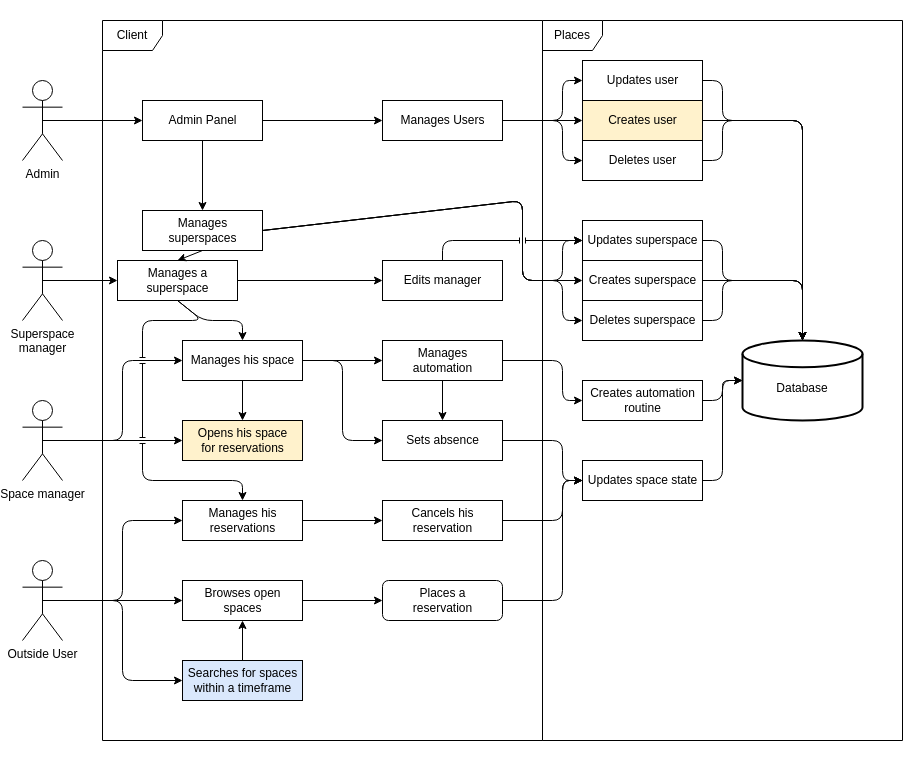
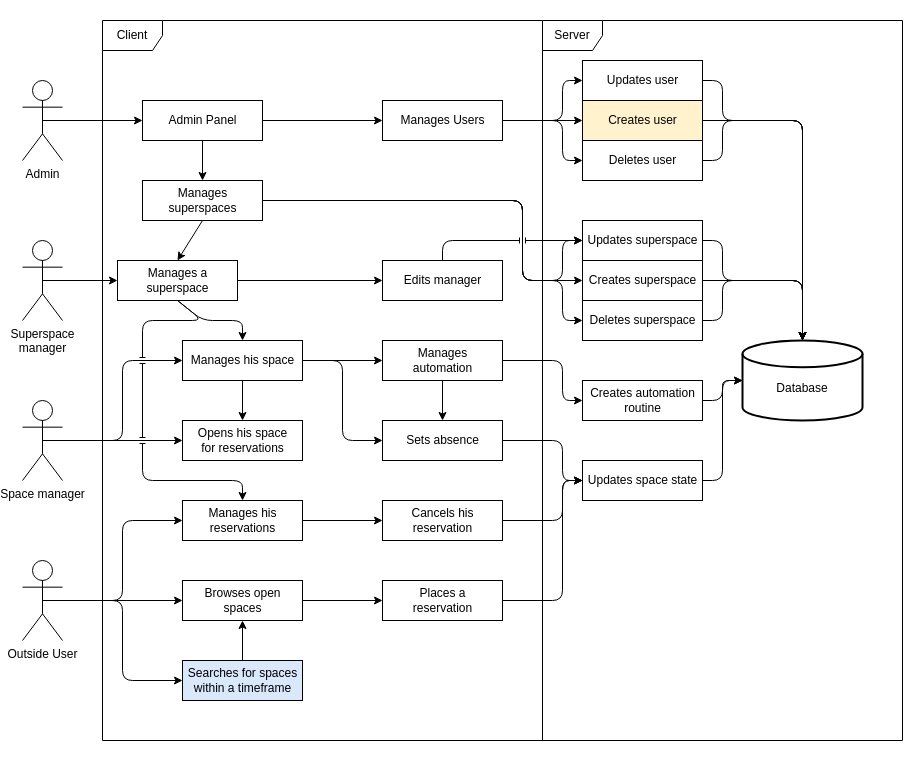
  <mxCell id="0" />
  <mxCell id="1" parent="0" />
  <mxCell id="2" style="edgeStyle=none;html=1;exitX=0.5;exitY=0.5;exitDx=0;exitDy=0;exitPerimeter=0;entryX=0;entryY=0.5;entryDx=0;entryDy=0;" edge="1" parent="1" source="5" target="19"><mxGeometry relative="1" as="geometry"><Array as="points"><mxPoint x="120" y="600" /><mxPoint x="120" y="520" /></Array></mxGeometry></mxCell>
  <mxCell id="3" style="edgeStyle=none;html=1;exitX=0.5;exitY=0.5;exitDx=0;exitDy=0;exitPerimeter=0;entryX=0;entryY=0.5;entryDx=0;entryDy=0;" edge="1" parent="1" source="5" target="17"><mxGeometry relative="1" as="geometry"><Array as="points"><mxPoint x="120" y="600" /><mxPoint x="120" y="680" /></Array></mxGeometry></mxCell>
  <mxCell id="4" style="edgeStyle=none;html=1;exitX=0.5;exitY=0.5;exitDx=0;exitDy=0;exitPerimeter=0;entryX=0;entryY=0.5;entryDx=0;entryDy=0;" edge="1" parent="1" source="5" target="15"><mxGeometry relative="1" as="geometry" /></mxCell>
  <mxCell id="5" value="Outside User" style="shape=umlActor;verticalLabelPosition=bottom;verticalAlign=top;html=1;" vertex="1" parent="1"><mxGeometry x="20" y="560" width="40" height="80" as="geometry" /></mxCell>
  <mxCell id="6" style="edgeStyle=none;html=1;exitX=0.5;exitY=0.5;exitDx=0;exitDy=0;exitPerimeter=0;entryX=0;entryY=0.5;entryDx=0;entryDy=0;" edge="1" parent="1" source="8" target="24"><mxGeometry relative="1" as="geometry" /></mxCell>
  <mxCell id="7" style="edgeStyle=none;html=1;exitX=0.5;exitY=0.5;exitDx=0;exitDy=0;exitPerimeter=0;entryX=0;entryY=0.5;entryDx=0;entryDy=0;" edge="1" parent="1" source="8" target="28"><mxGeometry relative="1" as="geometry"><Array as="points"><mxPoint x="120" y="440" /><mxPoint x="120" y="360" /></Array></mxGeometry></mxCell>
  <mxCell id="8" value="Space manager" style="shape=umlActor;verticalLabelPosition=bottom;verticalAlign=top;html=1;" vertex="1" parent="1"><mxGeometry x="20" y="400" width="40" height="80" as="geometry" /></mxCell>
  <mxCell id="9" style="edgeStyle=none;html=1;exitX=0.5;exitY=0.5;exitDx=0;exitDy=0;exitPerimeter=0;entryX=0;entryY=0.5;entryDx=0;entryDy=0;" edge="1" parent="1" source="10" target="33"><mxGeometry relative="1" as="geometry" /></mxCell>
  <mxCell id="10" value="Admin" style="shape=umlActor;verticalLabelPosition=bottom;verticalAlign=top;html=1;" vertex="1" parent="1"><mxGeometry x="20" y="80" width="40" height="80" as="geometry" /></mxCell>
  <mxCell id="11" style="edgeStyle=none;html=1;exitX=0.5;exitY=0.5;exitDx=0;exitDy=0;exitPerimeter=0;entryX=0;entryY=0.5;entryDx=0;entryDy=0;" edge="1" parent="1" source="12" target="37"><mxGeometry relative="1" as="geometry" /></mxCell>
  <mxCell id="12" value="Superspace&lt;br&gt;manager" style="shape=umlActor;verticalLabelPosition=bottom;verticalAlign=top;html=1;" vertex="1" parent="1"><mxGeometry x="20" y="240" width="40" height="80" as="geometry" /></mxCell>
  <mxCell id="13" value="Client" style="shape=umlFrame;whiteSpace=wrap;html=1;" vertex="1" parent="1"><mxGeometry x="100" y="20" width="440" height="720" as="geometry" /></mxCell>
  <mxCell id="14" style="edgeStyle=none;html=1;exitX=1;exitY=0.5;exitDx=0;exitDy=0;entryX=0;entryY=0.5;entryDx=0;entryDy=0;" edge="1" parent="1" source="15" target="21"><mxGeometry relative="1" as="geometry" /></mxCell>
  <mxCell id="15" value="Browses open&lt;br&gt;spaces" style="html=1;" vertex="1" parent="1"><mxGeometry x="180" y="580" width="120" height="40" as="geometry" /></mxCell>
  <mxCell id="16" style="edgeStyle=none;html=1;exitX=0.5;exitY=0;exitDx=0;exitDy=0;entryX=0.5;entryY=1;entryDx=0;entryDy=0;" edge="1" parent="1" source="17" target="15"><mxGeometry relative="1" as="geometry" /></mxCell>
  <mxCell id="17" value="Searches for spaces&lt;br&gt;within a timeframe" style="html=1;fillColor=#dae8fc;" vertex="1" parent="1"><mxGeometry x="180" y="660" width="120" height="40" as="geometry" /></mxCell>
  <mxCell id="18" style="edgeStyle=none;html=1;exitX=1;exitY=0.5;exitDx=0;exitDy=0;entryX=0;entryY=0.5;entryDx=0;entryDy=0;" edge="1" parent="1" source="19" target="23"><mxGeometry relative="1" as="geometry" /></mxCell>
  <mxCell id="19" value="Manages his&lt;br&gt;reservations" style="html=1;" vertex="1" parent="1"><mxGeometry x="180" y="500" width="120" height="40" as="geometry" /></mxCell>
  <mxCell id="20" style="edgeStyle=none;jumpStyle=line;html=1;exitX=1;exitY=0.5;exitDx=0;exitDy=0;entryX=0;entryY=0.5;entryDx=0;entryDy=0;" edge="1" parent="1" source="21" target="53"><mxGeometry relative="1" as="geometry"><Array as="points"><mxPoint x="560" y="600" /><mxPoint x="560" y="480" /></Array></mxGeometry></mxCell>
- <mxCell id="21" value="Places a&lt;br&gt;reservation" style="html=1;rounded=1;" vertex="1" parent="1"><mxGeometry x="380" y="580" width="120" height="40" as="geometry" /></mxCell>
+ <mxCell id="21" value="Places a&lt;br&gt;reservation" style="html=1;" vertex="1" parent="1"><mxGeometry x="380" y="580" width="120" height="40" as="geometry" /></mxCell>
  <mxCell id="22" style="edgeStyle=none;jumpStyle=line;html=1;exitX=1;exitY=0.5;exitDx=0;exitDy=0;entryX=0;entryY=0.5;entryDx=0;entryDy=0;" edge="1" parent="1" source="23" target="53"><mxGeometry relative="1" as="geometry"><Array as="points"><mxPoint x="560" y="520" /><mxPoint x="560" y="480" /></Array></mxGeometry></mxCell>
  <mxCell id="23" value="Cancels his&lt;br&gt;reservation" style="html=1;" vertex="1" parent="1"><mxGeometry x="380" y="500" width="120" height="40" as="geometry" /></mxCell>
- <mxCell id="24" value="Opens his space&lt;br&gt;for reservations" style="html=1;fillColor=#fff2cc;" vertex="1" parent="1"><mxGeometry x="180" y="420" width="120" height="40" as="geometry" /></mxCell>
+ <mxCell id="24" value="Opens his space&lt;br&gt;for reservations" style="html=1;" vertex="1" parent="1"><mxGeometry x="180" y="420" width="120" height="40" as="geometry" /></mxCell>
  <mxCell id="25" style="edgeStyle=none;html=1;exitX=0.5;exitY=1;exitDx=0;exitDy=0;entryX=0.5;entryY=0;entryDx=0;entryDy=0;" edge="1" parent="1" source="28" target="24"><mxGeometry relative="1" as="geometry" /></mxCell>
  <mxCell id="26" style="edgeStyle=none;jumpStyle=line;html=1;exitX=1;exitY=0.5;exitDx=0;exitDy=0;entryX=0;entryY=0.5;entryDx=0;entryDy=0;" edge="1" parent="1" source="28" target="30"><mxGeometry relative="1" as="geometry"><Array as="points"><mxPoint x="340" y="360" /><mxPoint x="340" y="440" /></Array></mxGeometry></mxCell>
  <mxCell id="27" style="edgeStyle=none;jumpStyle=line;html=1;exitX=1;exitY=0.5;exitDx=0;exitDy=0;entryX=0;entryY=0.5;entryDx=0;entryDy=0;" edge="1" parent="1" source="28" target="51"><mxGeometry relative="1" as="geometry" /></mxCell>
  <mxCell id="28" value="Manages his space" style="html=1;" vertex="1" parent="1"><mxGeometry x="180" y="340" width="120" height="40" as="geometry" /></mxCell>
  <mxCell id="29" style="edgeStyle=none;jumpStyle=line;html=1;exitX=1;exitY=0.5;exitDx=0;exitDy=0;entryX=0;entryY=0.5;entryDx=0;entryDy=0;" edge="1" parent="1" source="30" target="53"><mxGeometry relative="1" as="geometry"><Array as="points"><mxPoint x="560" y="440" /><mxPoint x="560" y="480" /></Array></mxGeometry></mxCell>
  <mxCell id="30" value="Sets absence" style="html=1;" vertex="1" parent="1"><mxGeometry x="380" y="420" width="120" height="40" as="geometry" /></mxCell>
  <mxCell id="31" style="edgeStyle=none;jumpStyle=line;html=1;exitX=1;exitY=0.5;exitDx=0;exitDy=0;entryX=0;entryY=0.5;entryDx=0;entryDy=0;" edge="1" parent="1" source="33" target="41"><mxGeometry relative="1" as="geometry" /></mxCell>
  <mxCell id="32" style="edgeStyle=none;jumpStyle=line;html=1;exitX=0.5;exitY=1;exitDx=0;exitDy=0;entryX=0.5;entryY=0;entryDx=0;entryDy=0;" edge="1" parent="1" source="33" target="46"><mxGeometry relative="1" as="geometry" /></mxCell>
  <mxCell id="33" value="Admin Panel" style="html=1;" vertex="1" parent="1"><mxGeometry x="140" y="100" width="120" height="40" as="geometry" /></mxCell>
  <mxCell id="34" style="edgeStyle=none;html=1;exitX=0.5;exitY=1;exitDx=0;exitDy=0;entryX=0.5;entryY=0;entryDx=0;entryDy=0;" edge="1" parent="1" source="37" target="28"><mxGeometry relative="1" as="geometry"><Array as="points"><mxPoint x="200" y="320" /><mxPoint x="240" y="320" /></Array></mxGeometry></mxCell>
  <mxCell id="35" style="edgeStyle=none;html=1;exitX=0.5;exitY=1;exitDx=0;exitDy=0;entryX=0.5;entryY=0;entryDx=0;entryDy=0;jumpStyle=line;" edge="1" parent="1" source="37" target="19"><mxGeometry relative="1" as="geometry"><Array as="points"><mxPoint x="200" y="320" /><mxPoint x="140" y="320" /><mxPoint x="140" y="480" /><mxPoint x="240" y="480" /></Array></mxGeometry></mxCell>
  <mxCell id="36" style="edgeStyle=none;jumpStyle=line;html=1;exitX=1;exitY=0.5;exitDx=0;exitDy=0;entryX=0;entryY=0.5;entryDx=0;entryDy=0;" edge="1" parent="1" source="37" target="69"><mxGeometry relative="1" as="geometry" /></mxCell>
  <mxCell id="37" value="Manages a&lt;br&gt;superspace" style="html=1;" vertex="1" parent="1"><mxGeometry x="115" y="260" width="120" height="40" as="geometry" /></mxCell>
  <mxCell id="38" style="edgeStyle=none;jumpStyle=line;html=1;exitX=1;exitY=0.5;exitDx=0;exitDy=0;entryX=0;entryY=0.5;entryDx=0;entryDy=0;" edge="1" parent="1" source="41" target="57"><mxGeometry relative="1" as="geometry"><Array as="points"><mxPoint x="560" y="120" /><mxPoint x="560" y="80" /></Array></mxGeometry></mxCell>
  <mxCell id="39" style="edgeStyle=none;jumpStyle=line;html=1;exitX=1;exitY=0.5;exitDx=0;exitDy=0;" edge="1" parent="1" source="41" target="59"><mxGeometry relative="1" as="geometry" /></mxCell>
  <mxCell id="40" style="edgeStyle=none;jumpStyle=line;html=1;exitX=1;exitY=0.5;exitDx=0;exitDy=0;entryX=0;entryY=0.5;entryDx=0;entryDy=0;" edge="1" parent="1" source="41" target="61"><mxGeometry relative="1" as="geometry"><Array as="points"><mxPoint x="560" y="120" /><mxPoint x="560" y="160" /></Array></mxGeometry></mxCell>
  <mxCell id="41" value="Manages Users" style="html=1;" vertex="1" parent="1"><mxGeometry x="380" y="100" width="120" height="40" as="geometry" /></mxCell>
  <mxCell id="42" style="edgeStyle=none;jumpStyle=line;html=1;exitX=0.5;exitY=1;exitDx=0;exitDy=0;entryX=0.5;entryY=0;entryDx=0;entryDy=0;" edge="1" parent="1" source="46" target="37"><mxGeometry relative="1" as="geometry" /></mxCell>
  <mxCell id="43" style="edgeStyle=none;jumpStyle=line;html=1;exitX=1;exitY=0.5;exitDx=0;exitDy=0;entryX=0;entryY=0.5;entryDx=0;entryDy=0;" edge="1" parent="1" source="46" target="65"><mxGeometry relative="1" as="geometry"><Array as="points"><mxPoint x="520" y="200" /><mxPoint x="520" y="280" /></Array></mxGeometry></mxCell>
  <mxCell id="44" style="edgeStyle=none;jumpStyle=line;html=1;exitX=1;exitY=0.5;exitDx=0;exitDy=0;entryX=0;entryY=0.5;entryDx=0;entryDy=0;" edge="1" parent="1" source="46" target="63"><mxGeometry relative="1" as="geometry"><Array as="points"><mxPoint x="520" y="200" /><mxPoint x="520" y="280" /><mxPoint x="560" y="280" /><mxPoint x="560" y="240" /></Array></mxGeometry></mxCell>
  <mxCell id="45" style="edgeStyle=none;jumpStyle=line;html=1;exitX=1;exitY=0.5;exitDx=0;exitDy=0;entryX=0;entryY=0.5;entryDx=0;entryDy=0;" edge="1" parent="1" source="46" target="67"><mxGeometry relative="1" as="geometry"><Array as="points"><mxPoint x="520" y="200" /><mxPoint x="520" y="280" /><mxPoint x="560" y="280" /><mxPoint x="560" y="320" /></Array></mxGeometry></mxCell>
- <mxCell id="46" value="Manages&lt;br&gt;superspaces" style="html=1;" vertex="1" parent="1"><mxGeometry x="140" y="210" width="120" height="40" as="geometry" /></mxCell>
- <mxCell id="47" value="Places" style="shape=umlFrame;whiteSpace=wrap;html=1;" vertex="1" parent="1"><mxGeometry x="540" y="20" width="360" height="720" as="geometry" /></mxCell>
+ <mxCell id="46" value="Manages&lt;br&gt;superspaces" style="html=1;" vertex="1" parent="1"><mxGeometry x="140" y="180" width="120" height="40" as="geometry" /></mxCell>
+ <mxCell id="47" value="Server" style="shape=umlFrame;whiteSpace=wrap;html=1;" vertex="1" parent="1"><mxGeometry x="540" y="20" width="360" height="720" as="geometry" /></mxCell>
  <mxCell id="48" value="&lt;br&gt;Database" style="strokeWidth=2;html=1;shape=mxgraph.flowchart.database;whiteSpace=wrap;" vertex="1" parent="1"><mxGeometry x="740" y="340" width="120" height="80" as="geometry" /></mxCell>
  <mxCell id="49" style="edgeStyle=none;jumpStyle=line;html=1;exitX=0.5;exitY=1;exitDx=0;exitDy=0;entryX=0.5;entryY=0;entryDx=0;entryDy=0;" edge="1" parent="1" source="51" target="30"><mxGeometry relative="1" as="geometry" /></mxCell>
  <mxCell id="50" style="edgeStyle=none;jumpStyle=line;html=1;exitX=1;exitY=0.5;exitDx=0;exitDy=0;entryX=0;entryY=0.5;entryDx=0;entryDy=0;" edge="1" parent="1" source="51" target="55"><mxGeometry relative="1" as="geometry"><Array as="points"><mxPoint x="560" y="360" /><mxPoint x="560" y="400" /></Array></mxGeometry></mxCell>
  <mxCell id="51" value="Manages&lt;br&gt;automation" style="html=1;" vertex="1" parent="1"><mxGeometry x="380" y="340" width="120" height="40" as="geometry" /></mxCell>
  <mxCell id="52" style="edgeStyle=none;jumpStyle=line;html=1;exitX=1;exitY=0.5;exitDx=0;exitDy=0;entryX=0;entryY=0.5;entryDx=0;entryDy=0;entryPerimeter=0;" edge="1" parent="1" source="53" target="48"><mxGeometry relative="1" as="geometry"><Array as="points"><mxPoint x="720" y="480" /><mxPoint x="720" y="380" /></Array></mxGeometry></mxCell>
  <mxCell id="53" value="Updates space state" style="html=1;" vertex="1" parent="1"><mxGeometry x="580" y="460" width="120" height="40" as="geometry" /></mxCell>
  <mxCell id="54" style="edgeStyle=none;jumpStyle=line;html=1;exitX=1;exitY=0.5;exitDx=0;exitDy=0;entryX=0;entryY=0.5;entryDx=0;entryDy=0;entryPerimeter=0;" edge="1" parent="1" source="55" target="48"><mxGeometry relative="1" as="geometry"><Array as="points"><mxPoint x="720" y="400" /><mxPoint x="720" y="380" /></Array></mxGeometry></mxCell>
  <mxCell id="55" value="Creates automation&lt;br&gt;routine" style="html=1;" vertex="1" parent="1"><mxGeometry x="580" y="380" width="120" height="40" as="geometry" /></mxCell>
  <mxCell id="56" style="edgeStyle=none;jumpStyle=line;html=1;exitX=1;exitY=0.5;exitDx=0;exitDy=0;entryX=0.5;entryY=0;entryDx=0;entryDy=0;entryPerimeter=0;" edge="1" parent="1" source="57" target="48"><mxGeometry relative="1" as="geometry"><Array as="points"><mxPoint x="720" y="80" /><mxPoint x="720" y="120" /><mxPoint x="800" y="120" /></Array></mxGeometry></mxCell>
  <mxCell id="57" value="Updates user" style="html=1;" vertex="1" parent="1"><mxGeometry x="580" y="60" width="120" height="40" as="geometry" /></mxCell>
  <mxCell id="58" style="edgeStyle=none;jumpStyle=line;html=1;exitX=1;exitY=0.5;exitDx=0;exitDy=0;" edge="1" parent="1" source="59"><mxGeometry relative="1" as="geometry"><mxPoint x="800" y="340" as="targetPoint" /><Array as="points"><mxPoint x="800" y="120" /></Array></mxGeometry></mxCell>
  <mxCell id="59" value="Creates user" style="html=1;fillColor=#fff2cc;" vertex="1" parent="1"><mxGeometry x="580" y="100" width="120" height="40" as="geometry" /></mxCell>
  <mxCell id="60" style="edgeStyle=none;jumpStyle=line;html=1;exitX=1;exitY=0.5;exitDx=0;exitDy=0;entryX=0.5;entryY=0;entryDx=0;entryDy=0;entryPerimeter=0;" edge="1" parent="1" source="61" target="48"><mxGeometry relative="1" as="geometry"><Array as="points"><mxPoint x="720" y="160" /><mxPoint x="720" y="120" /><mxPoint x="800" y="120" /></Array></mxGeometry></mxCell>
  <mxCell id="61" value="Deletes user" style="html=1;" vertex="1" parent="1"><mxGeometry x="580" y="140" width="120" height="40" as="geometry" /></mxCell>
  <mxCell id="62" style="edgeStyle=none;jumpStyle=line;html=1;exitX=1;exitY=0.5;exitDx=0;exitDy=0;entryX=0.5;entryY=0;entryDx=0;entryDy=0;entryPerimeter=0;" edge="1" parent="1" source="63" target="48"><mxGeometry relative="1" as="geometry"><Array as="points"><mxPoint x="720" y="240" /><mxPoint x="720" y="280" /><mxPoint x="800" y="280" /></Array></mxGeometry></mxCell>
  <mxCell id="63" value="Updates superspace" style="html=1;" vertex="1" parent="1"><mxGeometry x="580" y="220" width="120" height="40" as="geometry" /></mxCell>
  <mxCell id="64" style="edgeStyle=none;jumpStyle=line;html=1;exitX=1;exitY=0.5;exitDx=0;exitDy=0;entryX=0.5;entryY=0;entryDx=0;entryDy=0;entryPerimeter=0;" edge="1" parent="1" source="65" target="48"><mxGeometry relative="1" as="geometry"><Array as="points"><mxPoint x="800" y="280" /></Array></mxGeometry></mxCell>
  <mxCell id="65" value="Creates superspace" style="html=1;" vertex="1" parent="1"><mxGeometry x="580" y="260" width="120" height="40" as="geometry" /></mxCell>
  <mxCell id="66" style="edgeStyle=none;jumpStyle=line;html=1;exitX=1;exitY=0.5;exitDx=0;exitDy=0;" edge="1" parent="1" source="67"><mxGeometry relative="1" as="geometry"><mxPoint x="800" y="340" as="targetPoint" /><Array as="points"><mxPoint x="720" y="320" /><mxPoint x="720" y="280" /><mxPoint x="800" y="280" /></Array></mxGeometry></mxCell>
  <mxCell id="67" value="Deletes superspace" style="html=1;" vertex="1" parent="1"><mxGeometry x="580" y="300" width="120" height="40" as="geometry" /></mxCell>
  <mxCell id="68" style="edgeStyle=none;jumpStyle=line;html=1;exitX=0.5;exitY=0;exitDx=0;exitDy=0;entryX=0;entryY=0.5;entryDx=0;entryDy=0;" edge="1" parent="1" source="69" target="63"><mxGeometry relative="1" as="geometry"><Array as="points"><mxPoint x="440" y="240" /></Array></mxGeometry></mxCell>
  <mxCell id="69" value="Edits manager" style="html=1;" vertex="1" parent="1"><mxGeometry x="380" y="260" width="120" height="40" as="geometry" /></mxCell>
